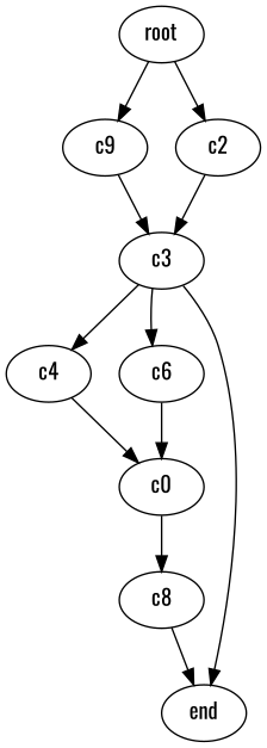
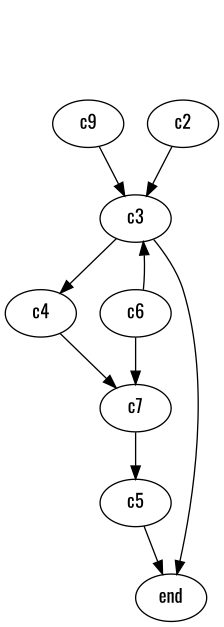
  digraph {
    fontname=Oswald
    node [fontname=Oswald]
    edge [fontname=Oswald]
    n1 [label=c9]
    c3
    c4
    c6
    end
    c2
-   c7 [label=c0]
-   c8
-   root
+   c7
+   c8 [label=c5]
    n1 -> c3
    c3 -> c4
-   c3 -> c6
+   c6 -> c3
    c3 -> end
    c4 -> c7
    c6 -> c7
    c2 -> c3
    c7 -> c8
    c8 -> end
-   root -> n1
-   root -> c2
  }
